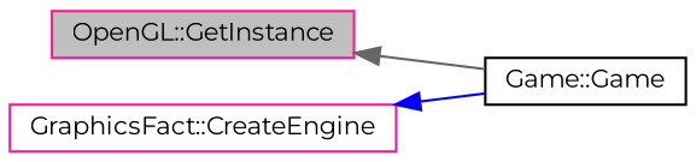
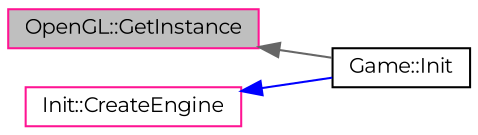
  digraph {
    fontname=Montserrat
    rankdir=LR
    node [color=deeppink fillcolor=white fontname=Montserrat fontsize=10 shape=record style=filled]
    edge [dir=back fontname=Montserrat fontsize=10 labelfontname=Helvetica labelfontsize=10 style=solid]
    n1 [fillcolor=grey75 fontcolor=black height=0.2 label="OpenGL::GetInstance" width=0.4]
-   n2 [color=black height=0.2 label="Game::Game" width=0.4]
-   n3 [height=0.2 label="GraphicsFact::CreateEngine" width=0.4]
+   n2 [color=black height=0.2 label="Game::Init" width=0.4]
+   n3 [height=0.2 label="Init::CreateEngine" width=0.4]
    n1 -> n2 [color=gray40]
    n3 -> n2 [color=blue]
  }
